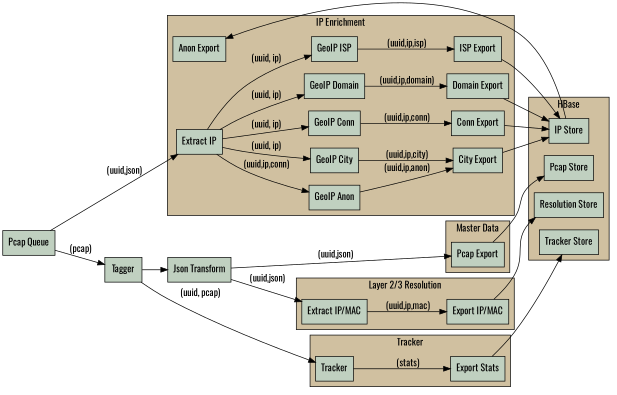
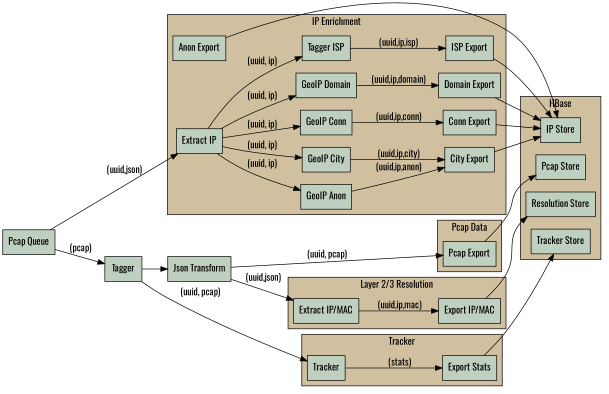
  digraph {
    fontname=Oswald
    rankdir=LR
    node [fillcolor="#C0D0C0" fontname=Oswald shape=box style=filled]
    edge [fontname=Oswald]
    "Pcap Export"
    "Extract IP/MAC"
    "Export IP/MAC"
    "Extract IP"
    "GeoIP City"
    "City Export"
    "GeoIP Anon"
    "Anon Export"
-   "GeoIP ISP"
+   "GeoIP ISP" [label="Tagger ISP"]
    "ISP Export"
    "GeoIP Domain"
    "Domain Export"
    "GeoIP Conn"
    "Conn Export"
    "Pcap Store"
    "Resolution Store"
    "IP Store"
    "Tracker Store"
    Tracker
    "Export Stats"
    "Pcap Queue"
    Tagger
    "Json Transform"
    subgraph cluster_1 {
      bgcolor="#D0C0A0"
-     label="Master Data"
+     label="Pcap Data"
      style=filled
      "Pcap Export"
    }
    subgraph cluster_2 {
      bgcolor="#D0C0A0"
      label="Layer 2/3 Resolution"
      style=filled
      "Extract IP/MAC"
      "Export IP/MAC"
    }
    subgraph cluster_3 {
      bgcolor="#D0C0A0"
      label="IP Enrichment"
      style=filled
      "Extract IP"
      "GeoIP City"
      "City Export"
      "GeoIP Anon"
      "Anon Export"
      "GeoIP ISP"
      "ISP Export"
      "GeoIP Domain"
      "Domain Export"
      "GeoIP Conn"
      "Conn Export"
    }
    subgraph cluster_4 {
      bgcolor="#D0C0A0"
      label=HBase
      style=filled
      "Pcap Store"
      "Resolution Store"
      "IP Store"
      "Tracker Store"
    }
    subgraph cluster_5 {
      bgcolor="#D0C0A0"
      label=Tracker
      style=filled
      Tracker
      "Export Stats"
    }
    "Pcap Export" -> "Pcap Store"
    "Extract IP/MAC" -> "Export IP/MAC" [label=" (uuid,ip,mac)"]
    "Export IP/MAC" -> "Resolution Store"
    "Extract IP" -> "GeoIP City" [label="(uuid, ip)"]
-   "Extract IP" -> "GeoIP Anon" [label="(uuid,ip,conn)"]
+   "Extract IP" -> "GeoIP Anon" [label="(uuid, ip)"]
    "Extract IP" -> "GeoIP ISP" [label="(uuid, ip)"]
    "Extract IP" -> "GeoIP Domain" [label="(uuid, ip)"]
    "Extract IP" -> "GeoIP Conn" [label="(uuid, ip)"]
    "GeoIP City" -> "City Export" [label="(uuid,ip,city)"]
    "City Export" -> "IP Store"
    "GeoIP Anon" -> "City Export" [label="(uuid,ip,anon)"]
-   "IP Store" -> "Anon Export"
+   "Anon Export" -> "IP Store"
    "GeoIP ISP" -> "ISP Export" [label="(uuid,ip,isp)"]
    "ISP Export" -> "IP Store"
    "GeoIP Domain" -> "Domain Export" [label="(uuid,ip,domain)"]
    "Domain Export" -> "IP Store"
    "GeoIP Conn" -> "Conn Export" [label="(uuid,ip,conn)"]
    "Conn Export" -> "IP Store"
    Tracker -> "Export Stats" [label=" (stats)"]
    "Export Stats" -> "Tracker Store" [shape=box]
    "Pcap Queue" -> "Extract IP" [label=" (uuid,json)"]
    "Pcap Queue" -> Tagger [label=" (pcap)"]
    Tagger -> Tracker [label=" (uuid, pcap)"]
    Tagger -> "Json Transform"
-   "Json Transform" -> "Pcap Export" [label=" (uuid,json)"]
+   "Json Transform" -> "Pcap Export" [label=" (uuid, pcap)"]
    "Json Transform" -> "Extract IP/MAC" [label=" (uuid,json)"]
  }
